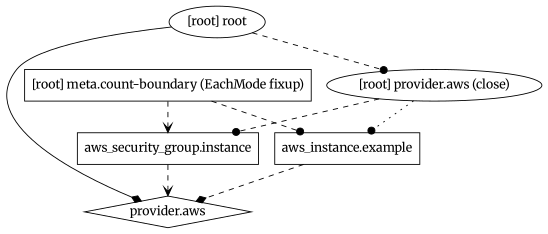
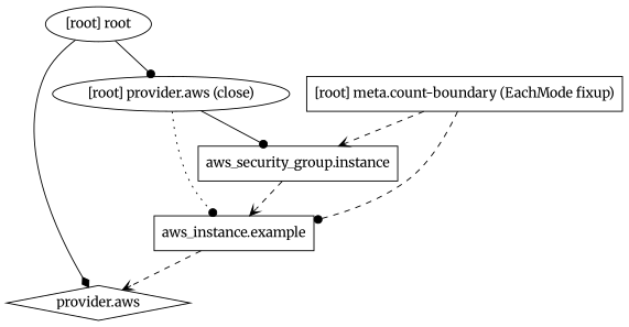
  digraph {
    compound=true
    fontname=Merriweather
    newrank=true
    node [fontname=Merriweather shape=box]
    edge [arrowhead=dot fontname=Merriweather style=dashed]
    n1 [label="aws_instance.example"]
    n2 [label="provider.aws" shape=diamond]
    n3 [label="aws_security_group.instance"]
    "[root] meta.count-boundary (EachMode fixup)"
    "[root] provider.aws (close)" [shape=""]
    "[root] root" [shape=""]
    subgraph sub_1 {
      n1
      n2
      n3
      "[root] meta.count-boundary (EachMode fixup)"
      "[root] provider.aws (close)"
      "[root] root"
    }
-   n1 -> n2 [arrowhead=diamond]
-   n3 -> n2 [arrowhead=vee]
+   n1 -> n2 [arrowhead=vee]
+   n3 -> n1 [arrowhead=vee]
    "[root] meta.count-boundary (EachMode fixup)" -> n1
    "[root] meta.count-boundary (EachMode fixup)" -> n3 [arrowhead=vee]
    "[root] provider.aws (close)" -> n1 [style=dotted]
-   "[root] provider.aws (close)" -> n3
+   "[root] provider.aws (close)" -> n3 [style=solid]
    "[root] root" -> n2 [arrowhead=diamond style=solid]
-   "[root] root" -> "[root] provider.aws (close)"
+   "[root] root" -> "[root] provider.aws (close)" [style=solid]
  }
